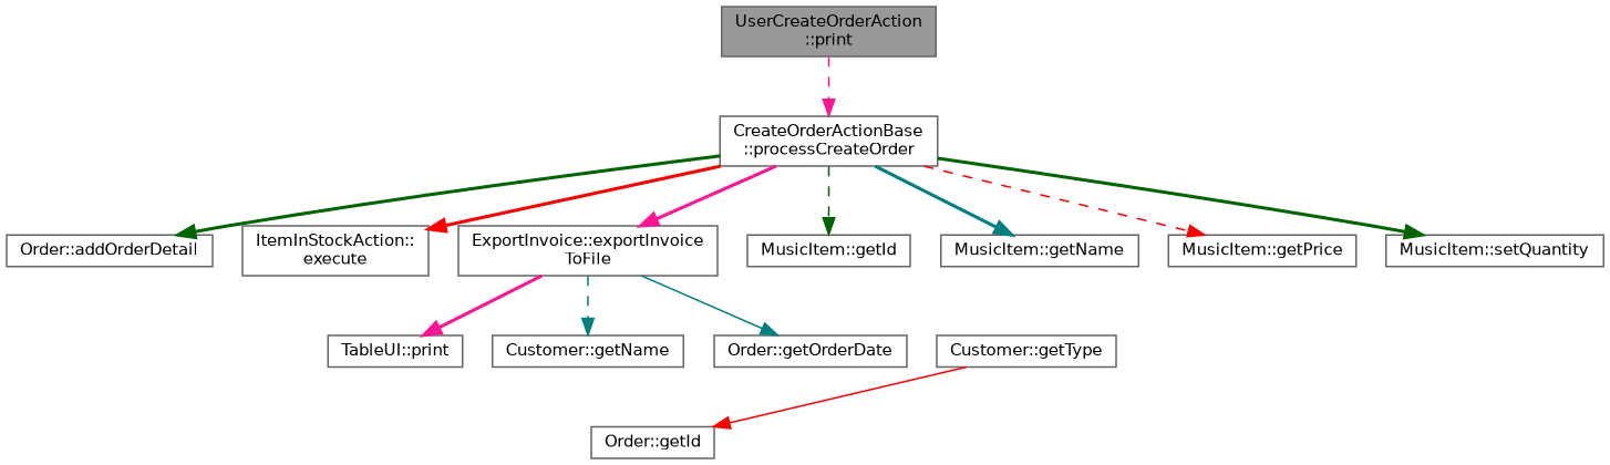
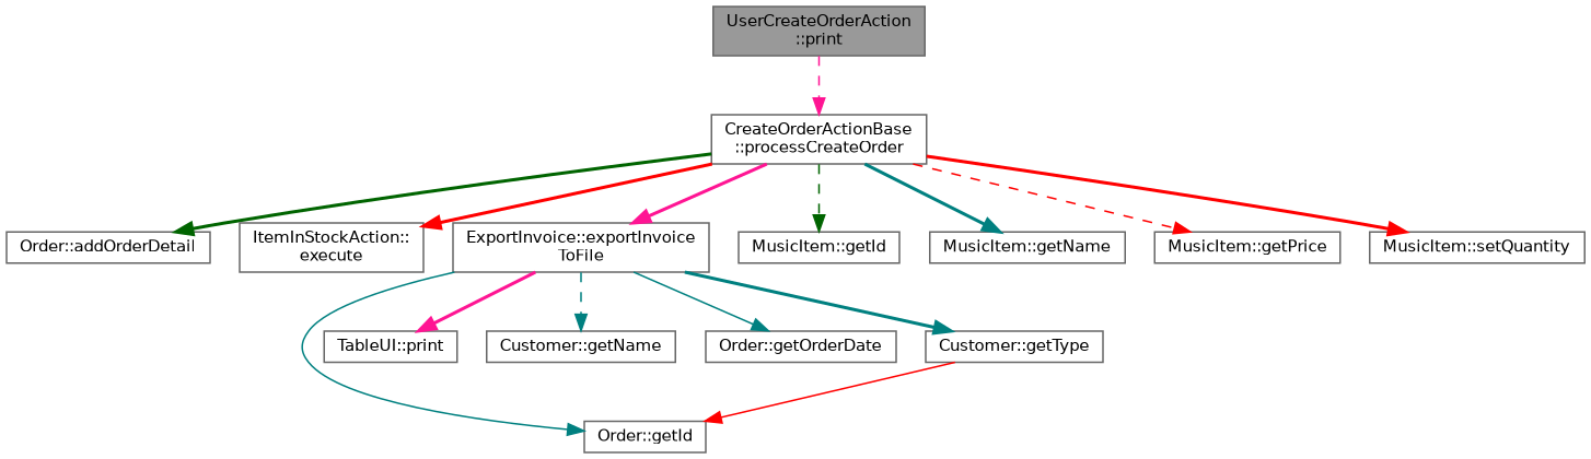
  digraph {
    rankdir=TB
    node [color=grey40 fillcolor=white fontname=Helvetica fontsize=10 shape=box style=filled]
    edge [color=teal fontname=Helvetica fontsize=10 labelfontname=Helvetica labelfontsize=10 style=bold]
    n1 [color=gray40 fillcolor=grey60 fontcolor=black height=0.2 label="UserCreateOrderAction\l::print" width=0.4]
    n2 [height=0.2 label="CreateOrderActionBase\l::processCreateOrder" width=0.4]
    n3 [height=0.2 label="Order::addOrderDetail" width=0.4]
    n4 [height=0.2 label="ItemInStockAction::\lexecute" width=0.4]
    n5 [height=0.2 label="ExportInvoice::exportInvoice\lToFile" width=0.4]
    n6 [height=0.2 label="MusicItem::getId" width=0.4]
    n7 [height=0.2 label="MusicItem::getName" width=0.4]
    n8 [height=0.2 label="MusicItem::getPrice" width=0.4]
    n9 [height=0.2 label="MusicItem::setQuantity" width=0.4]
    n10 [height=0.2 label="Order::getId" width=0.4]
    n11 [height=0.2 label="TableUI::print" width=0.4]
    n12 [height=0.2 label="Customer::getName" width=0.4]
    n13 [height=0.2 label="Order::getOrderDate" width=0.4]
    n14 [height=0.2 label="Customer::getType" width=0.4]
    n1 -> n2 [color=deeppink style=dashed]
    n2 -> n3 [color=darkgreen]
    n2 -> n4 [color=red]
    n2 -> n5 [color=deeppink]
    n2 -> n6 [color=darkgreen style=dashed]
    n2 -> n7
    n2 -> n8 [color=red style=dashed]
-   n2 -> n9 [color=darkgreen]
+   n2 -> n9 [color=red]
+   n5 -> n10 [style=solid]
    n5 -> n11 [color=deeppink]
    n5 -> n12 [style=dashed]
    n5 -> n13 [style=solid]
+   n5 -> n14
    n14 -> n10 [color=red style=solid]
  }
